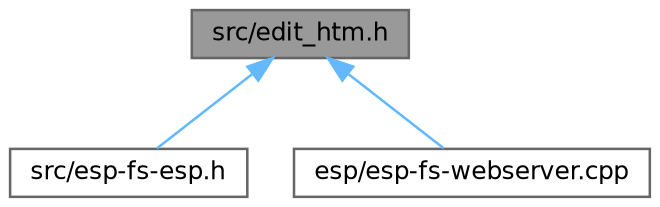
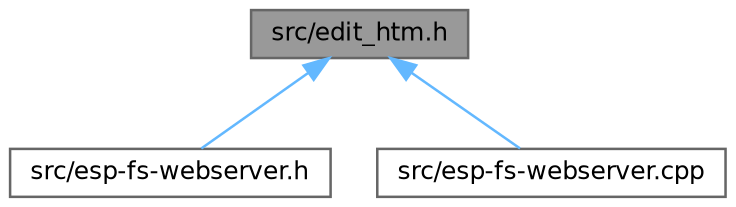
  digraph {
    node [color=grey40 fillcolor=white fontname=Helvetica fontsize=10 shape=box style=filled]
    edge [color=steelblue1 dir=back fontname=Helvetica fontsize=10 labelfontname=Helvetica labelfontsize=10 style=solid]
    n1 [color=gray40 fillcolor=grey60 fontcolor=black height=0.2 label="src/edit_htm.h" width=0.4]
-   n2 [height=0.2 label="src/esp-fs-esp.h" width=0.4]
-   n3 [height=0.2 label="esp/esp-fs-webserver.cpp" width=0.4]
+   n2 [height=0.2 label="src/esp-fs-webserver.h" width=0.4]
+   n3 [height=0.2 label="src/esp-fs-webserver.cpp" width=0.4]
    n1 -> n2
    n1 -> n3
  }
